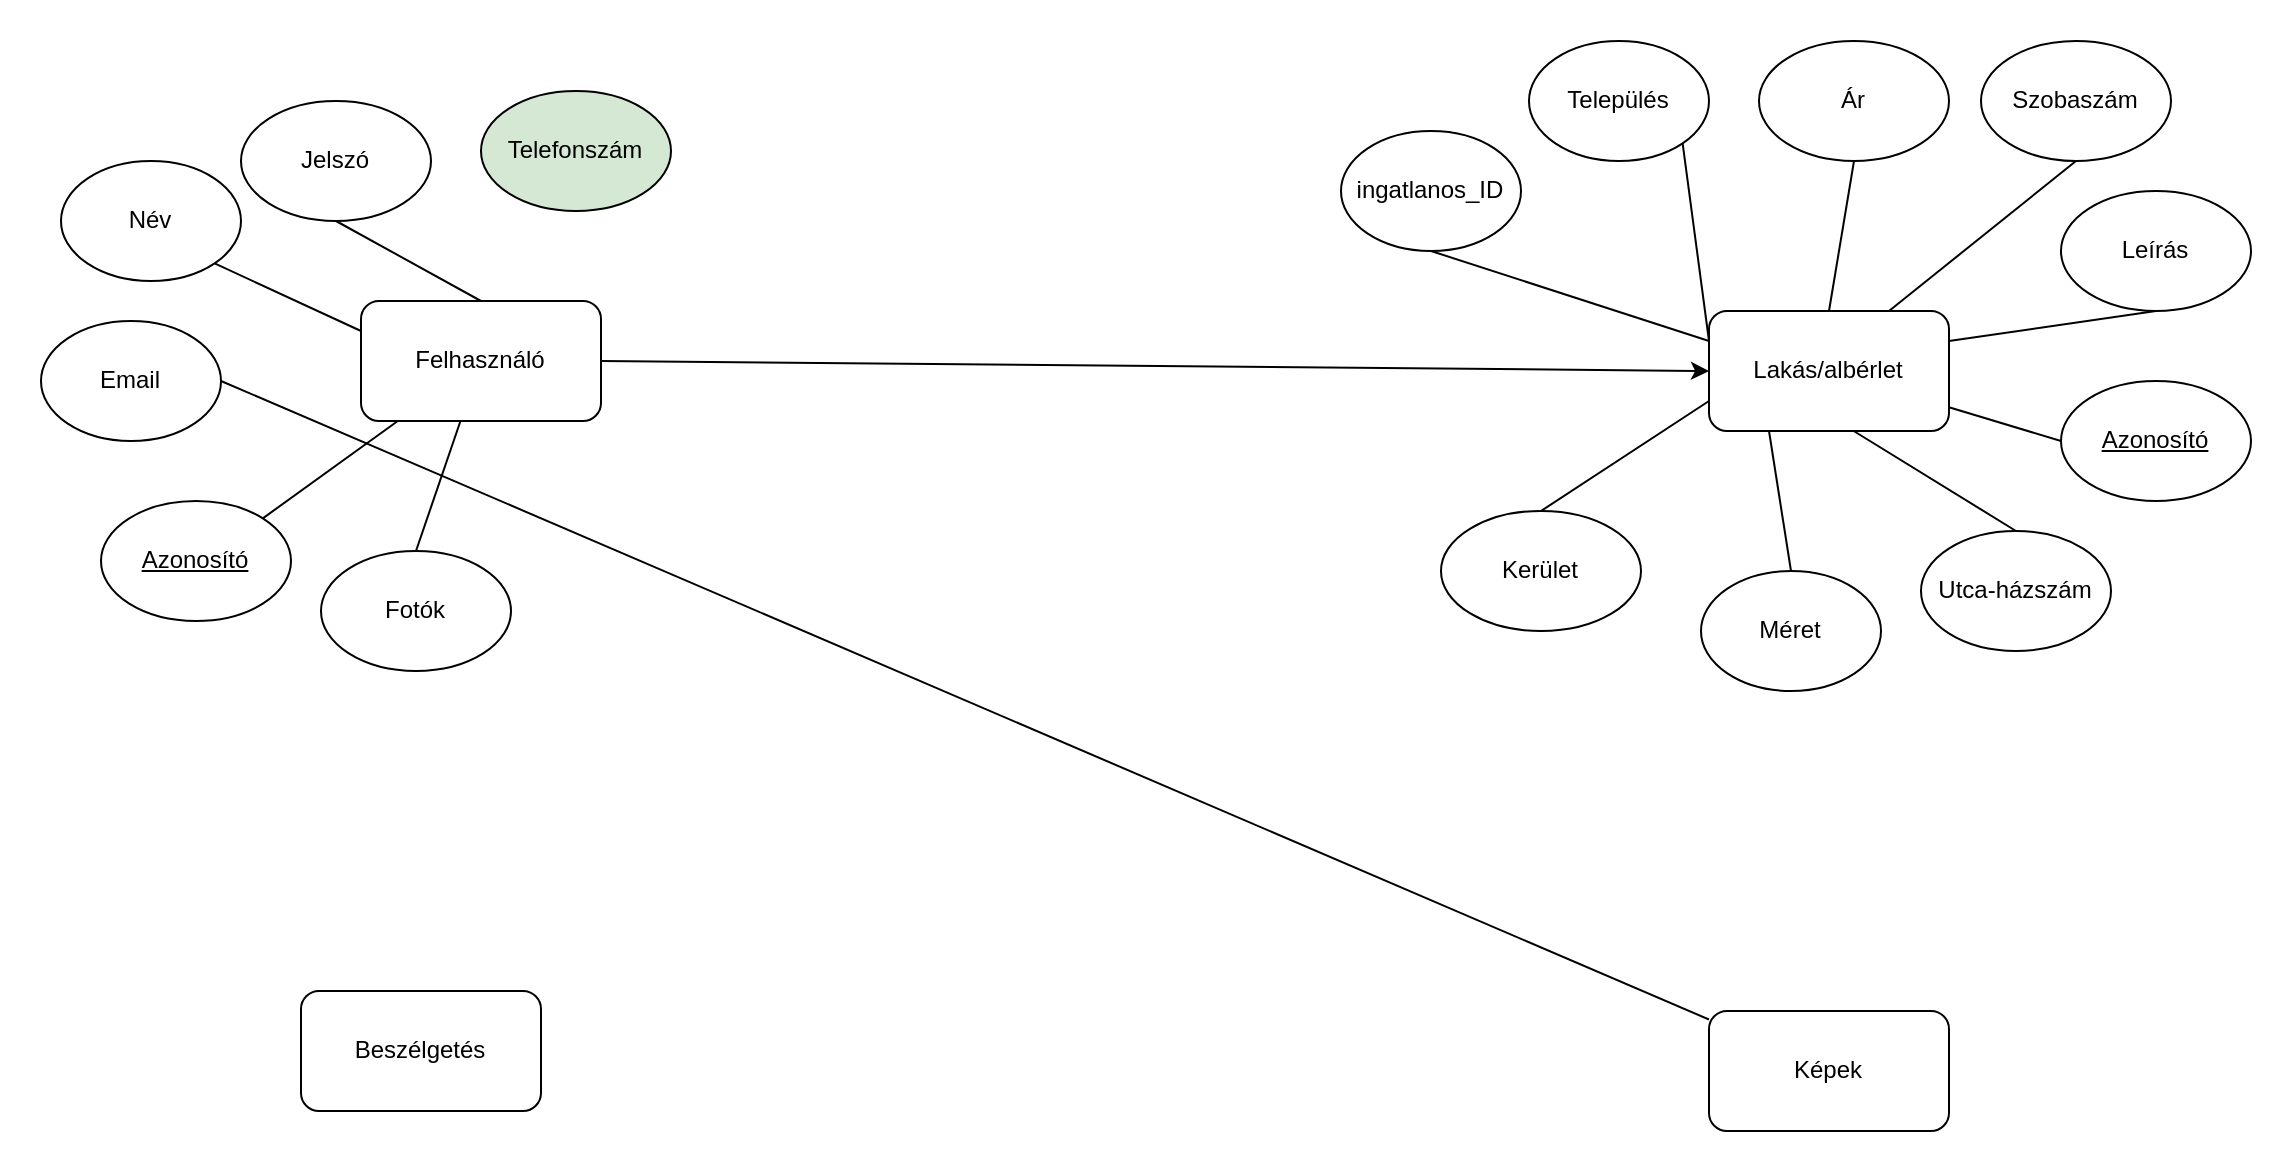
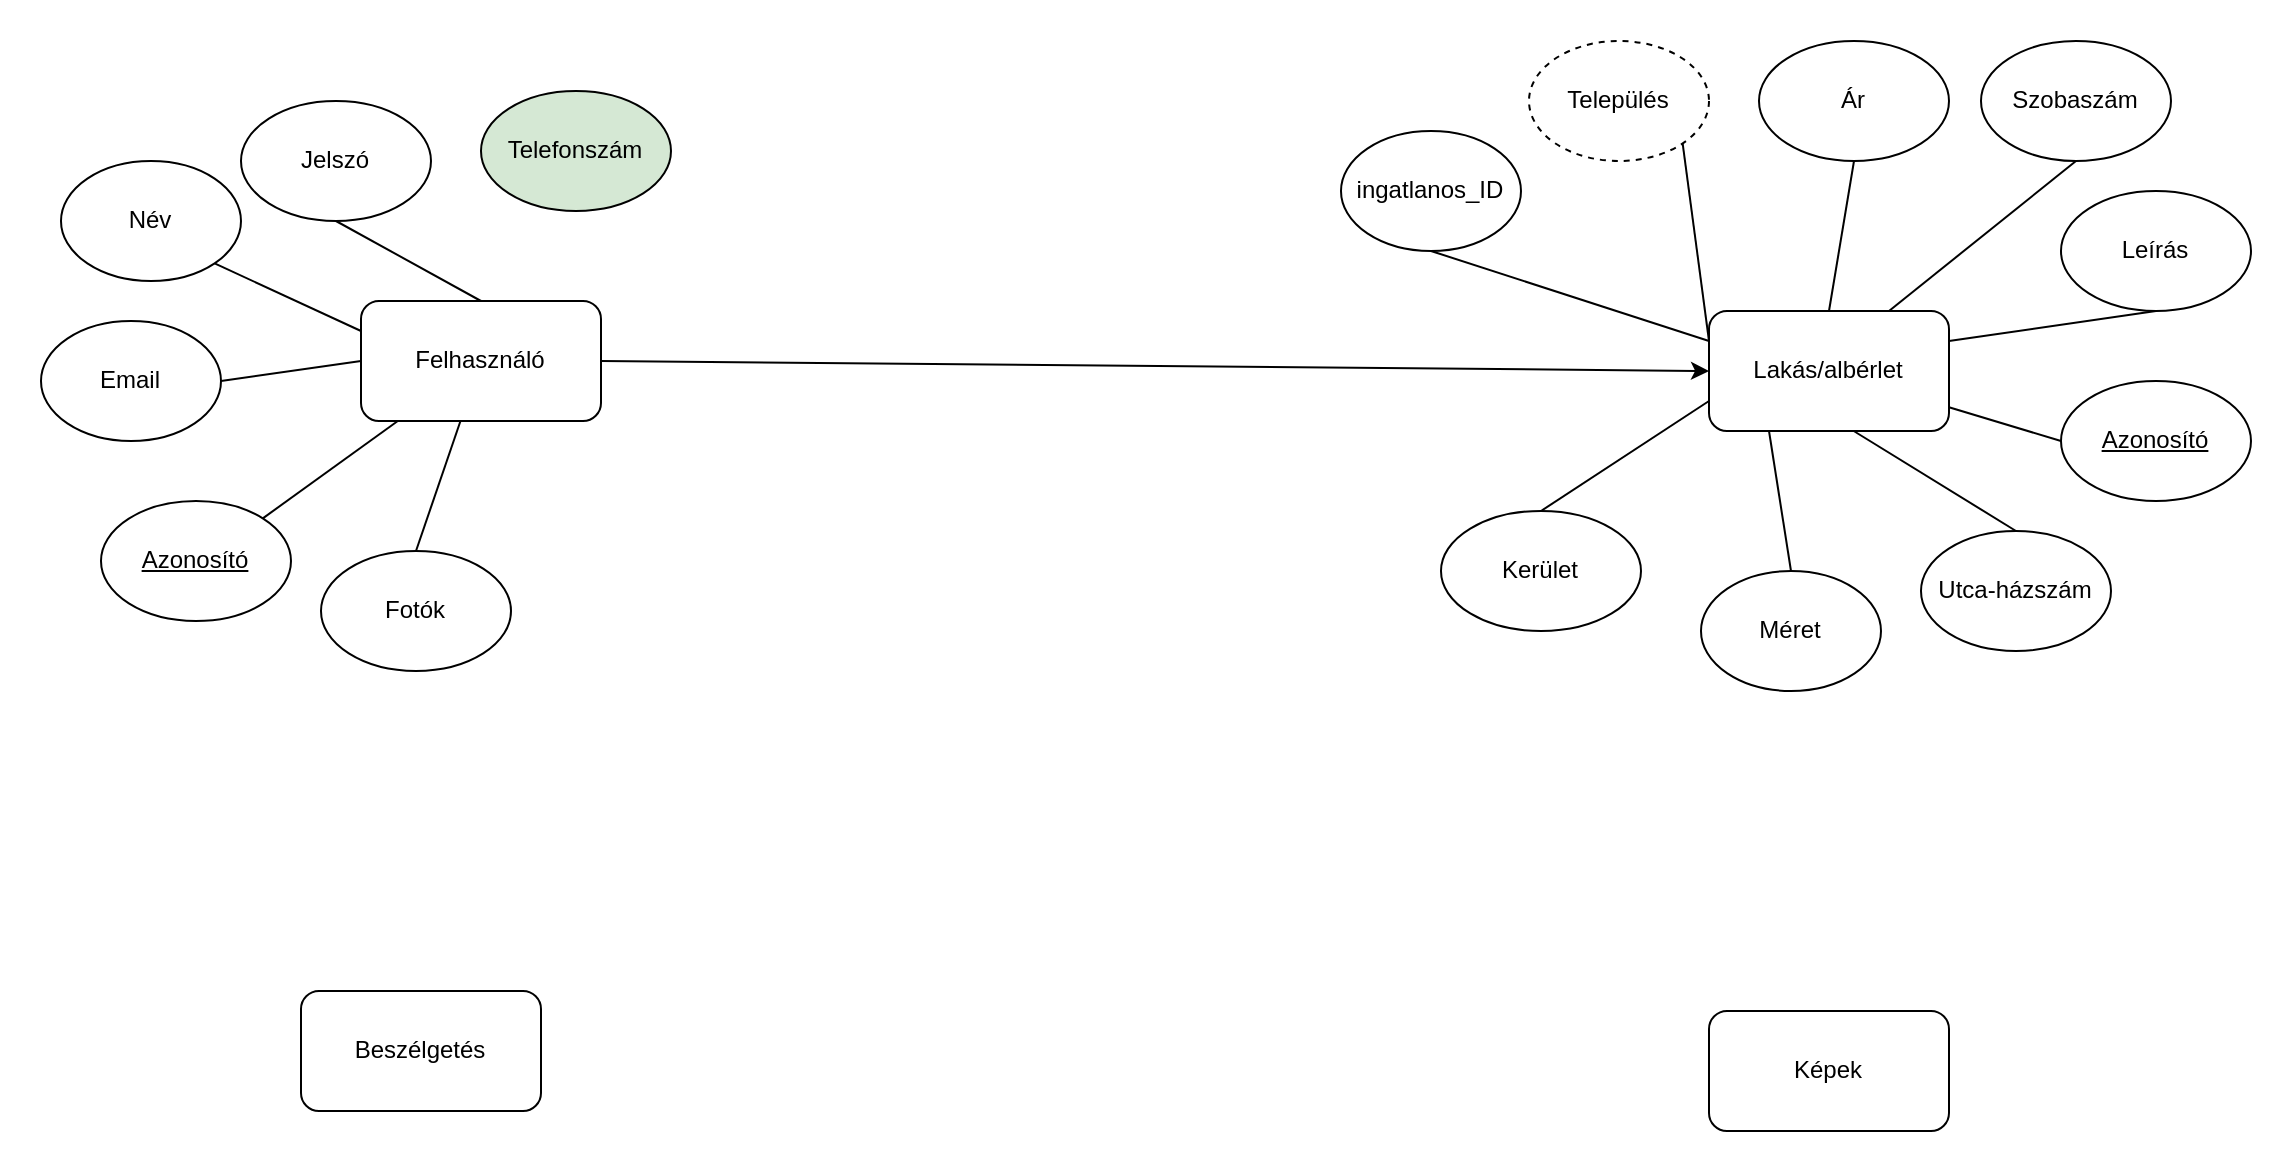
  <mxCell id="0" />
  <mxCell id="1" parent="0" />
  <mxCell id="2" value="Felhasználó" style="rounded=1;whiteSpace=wrap;html=1;" parent="1" vertex="1"><mxGeometry x="180" y="150" width="120" height="60" as="geometry" /></mxCell>
  <mxCell id="3" style="rounded=0;orthogonalLoop=1;jettySize=auto;html=1;exitX=1;exitY=1;exitDx=0;exitDy=0;entryX=0;entryY=0.25;entryDx=0;entryDy=0;endArrow=none;endFill=0;" parent="1" source="4" target="2" edge="1"><mxGeometry relative="1" as="geometry" /></mxCell>
  <mxCell id="4" value="Név&lt;br&gt;" style="ellipse;whiteSpace=wrap;html=1;" parent="1" vertex="1"><mxGeometry x="30" y="80" width="90" height="60" as="geometry" /></mxCell>
- <mxCell id="5" style="rounded=0;orthogonalLoop=1;jettySize=auto;html=1;exitX=1;exitY=0.5;exitDx=0;exitDy=0;strokeWidth=1;endArrow=none;endFill=0;" parent="1" source="6" target="33" edge="1"><mxGeometry relative="1" as="geometry" /></mxCell>
+ <mxCell id="5" style="rounded=0;orthogonalLoop=1;jettySize=auto;html=1;exitX=1;exitY=0.5;exitDx=0;exitDy=0;entryX=0;entryY=0.5;entryDx=0;entryDy=0;strokeWidth=1;endArrow=none;endFill=0;" parent="1" source="6" target="2" edge="1"><mxGeometry relative="1" as="geometry" /></mxCell>
  <mxCell id="6" value="Email" style="ellipse;whiteSpace=wrap;html=1;" parent="1" vertex="1"><mxGeometry x="20" y="160" width="90" height="60" as="geometry" /></mxCell>
  <mxCell id="7" style="rounded=0;orthogonalLoop=1;jettySize=auto;html=1;exitX=0.5;exitY=1;exitDx=0;exitDy=0;entryX=0.5;entryY=0;entryDx=0;entryDy=0;endArrow=none;endFill=0;" parent="1" source="8" target="2" edge="1"><mxGeometry relative="1" as="geometry" /></mxCell>
  <mxCell id="8" value="Jelszó" style="ellipse;whiteSpace=wrap;html=1;" parent="1" vertex="1"><mxGeometry x="120" y="50" width="95" height="60" as="geometry" /></mxCell>
  <mxCell id="9" value="Telefonszám" style="ellipse;whiteSpace=wrap;html=1;fillColor=#d5e8d4;" parent="1" vertex="1"><mxGeometry x="240" y="45" width="95" height="60" as="geometry" /></mxCell>
  <mxCell id="10" style="rounded=0;orthogonalLoop=1;jettySize=auto;html=1;exitX=1;exitY=0;exitDx=0;exitDy=0;endArrow=none;endFill=0;" parent="1" source="11" target="2" edge="1"><mxGeometry relative="1" as="geometry" /></mxCell>
  <mxCell id="11" value="&lt;u&gt;Azonosító&lt;/u&gt;" style="ellipse;whiteSpace=wrap;html=1;" parent="1" vertex="1"><mxGeometry x="50" y="250" width="95" height="60" as="geometry" /></mxCell>
  <mxCell id="12" value="Lakás/albérlet" style="rounded=1;whiteSpace=wrap;html=1;" parent="1" vertex="1"><mxGeometry x="854" y="155" width="120" height="60" as="geometry" /></mxCell>
  <mxCell id="13" style="rounded=0;orthogonalLoop=1;jettySize=auto;html=1;exitX=1;exitY=1;exitDx=0;exitDy=0;entryX=0;entryY=0.25;entryDx=0;entryDy=0;endArrow=none;endFill=0;" parent="1" source="14" target="12" edge="1"><mxGeometry relative="1" as="geometry" /></mxCell>
- <mxCell id="14" value="Település" style="ellipse;whiteSpace=wrap;html=1;" parent="1" vertex="1"><mxGeometry x="764" y="20" width="90" height="60" as="geometry" /></mxCell>
+ <mxCell id="14" value="Település" style="ellipse;whiteSpace=wrap;html=1;dashed=1;" parent="1" vertex="1"><mxGeometry x="764" y="20" width="90" height="60" as="geometry" /></mxCell>
  <mxCell id="15" style="rounded=0;orthogonalLoop=1;jettySize=auto;html=1;exitX=0.5;exitY=0;exitDx=0;exitDy=0;entryX=0.25;entryY=1;entryDx=0;entryDy=0;strokeWidth=1;endArrow=none;endFill=0;" parent="1" source="16" target="12" edge="1"><mxGeometry relative="1" as="geometry" /></mxCell>
  <mxCell id="16" value="Méret" style="ellipse;whiteSpace=wrap;html=1;" parent="1" vertex="1"><mxGeometry x="850" y="285" width="90" height="60" as="geometry" /></mxCell>
  <mxCell id="17" style="rounded=0;orthogonalLoop=1;jettySize=auto;html=1;exitX=0.5;exitY=1;exitDx=0;exitDy=0;entryX=0.5;entryY=0;entryDx=0;entryDy=0;endArrow=none;endFill=0;" parent="1" source="18" target="12" edge="1"><mxGeometry relative="1" as="geometry" /></mxCell>
  <mxCell id="18" value="Ár" style="ellipse;whiteSpace=wrap;html=1;" parent="1" vertex="1"><mxGeometry x="879" y="20" width="95" height="60" as="geometry" /></mxCell>
  <mxCell id="19" style="rounded=0;orthogonalLoop=1;jettySize=auto;html=1;exitX=0.5;exitY=1;exitDx=0;exitDy=0;entryX=0.75;entryY=0;entryDx=0;entryDy=0;endArrow=none;endFill=0;" parent="1" source="20" target="12" edge="1"><mxGeometry relative="1" as="geometry" /></mxCell>
  <mxCell id="20" value="Szobaszám" style="ellipse;whiteSpace=wrap;html=1;" parent="1" vertex="1"><mxGeometry x="990" y="20" width="95" height="60" as="geometry" /></mxCell>
  <mxCell id="21" style="rounded=0;orthogonalLoop=1;jettySize=auto;html=1;exitX=0;exitY=0.5;exitDx=0;exitDy=0;endArrow=none;endFill=0;" parent="1" source="22" target="12" edge="1"><mxGeometry relative="1" as="geometry" /></mxCell>
  <mxCell id="22" value="&lt;u&gt;Azonosító&lt;/u&gt;" style="ellipse;whiteSpace=wrap;html=1;" parent="1" vertex="1"><mxGeometry x="1030" y="190" width="95" height="60" as="geometry" /></mxCell>
  <mxCell id="23" style="rounded=0;orthogonalLoop=1;jettySize=auto;html=1;exitX=0.5;exitY=1;exitDx=0;exitDy=0;entryX=1;entryY=0.25;entryDx=0;entryDy=0;endArrow=none;endFill=0;" parent="1" source="24" target="12" edge="1"><mxGeometry relative="1" as="geometry" /></mxCell>
  <mxCell id="24" value="Leírás" style="ellipse;whiteSpace=wrap;html=1;" parent="1" vertex="1"><mxGeometry x="1030" y="95" width="95" height="60" as="geometry" /></mxCell>
  <mxCell id="25" style="rounded=0;orthogonalLoop=1;jettySize=auto;html=1;exitX=0.5;exitY=0;exitDx=0;exitDy=0;entryX=0.603;entryY=1;entryDx=0;entryDy=0;entryPerimeter=0;endArrow=none;endFill=0;" parent="1" source="26" target="12" edge="1"><mxGeometry relative="1" as="geometry" /></mxCell>
  <mxCell id="26" value="Utca-házszám&lt;br&gt;" style="ellipse;whiteSpace=wrap;html=1;" parent="1" vertex="1"><mxGeometry x="960" y="265" width="95" height="60" as="geometry" /></mxCell>
  <mxCell id="27" style="rounded=0;orthogonalLoop=1;jettySize=auto;html=1;exitX=0.5;exitY=0;exitDx=0;exitDy=0;endArrow=none;endFill=0;" parent="1" source="28" target="2" edge="1"><mxGeometry relative="1" as="geometry" /></mxCell>
  <mxCell id="28" value="Fotók" style="ellipse;whiteSpace=wrap;html=1;" parent="1" vertex="1"><mxGeometry x="160" y="275" width="95" height="60" as="geometry" /></mxCell>
  <mxCell id="29" style="rounded=0;orthogonalLoop=1;jettySize=auto;html=1;exitX=1;exitY=0.5;exitDx=0;exitDy=0;entryX=0;entryY=0.5;entryDx=0;entryDy=0;" parent="1" source="2" target="12" edge="1"><mxGeometry relative="1" as="geometry"><mxPoint x="665" y="185" as="sourcePoint" /></mxGeometry></mxCell>
  <mxCell id="30" style="rounded=0;orthogonalLoop=1;jettySize=auto;html=1;exitX=0;exitY=0.25;exitDx=0;exitDy=0;endArrow=none;endFill=0;entryX=0.5;entryY=1;entryDx=0;entryDy=0;" parent="1" source="12" target="31" edge="1"><mxGeometry relative="1" as="geometry"><mxPoint x="578" y="85" as="targetPoint" /><mxPoint x="577.5" y="145" as="sourcePoint" /></mxGeometry></mxCell>
  <mxCell id="31" value="ingatlanos_ID" style="ellipse;whiteSpace=wrap;html=1;" parent="1" vertex="1"><mxGeometry x="670" y="65" width="90" height="60" as="geometry" /></mxCell>
  <mxCell id="32" value="Beszélgetés" style="rounded=1;whiteSpace=wrap;html=1;" parent="1" vertex="1"><mxGeometry x="150" y="495" width="120" height="60" as="geometry" /></mxCell>
  <mxCell id="33" value="Képek" style="rounded=1;whiteSpace=wrap;html=1;" parent="1" vertex="1"><mxGeometry x="854" y="505" width="120" height="60" as="geometry" /></mxCell>
  <mxCell id="34" style="rounded=0;orthogonalLoop=1;jettySize=auto;html=1;exitX=0.5;exitY=0;exitDx=0;exitDy=0;endArrow=none;endFill=0;entryX=0;entryY=0.75;entryDx=0;entryDy=0;" edge="1" parent="1" source="35" target="12"><mxGeometry relative="1" as="geometry" /></mxCell>
  <mxCell id="35" value="Kerület" style="ellipse;whiteSpace=wrap;html=1;" vertex="1" parent="1"><mxGeometry x="720" y="255" width="100" height="60" as="geometry" /></mxCell>
